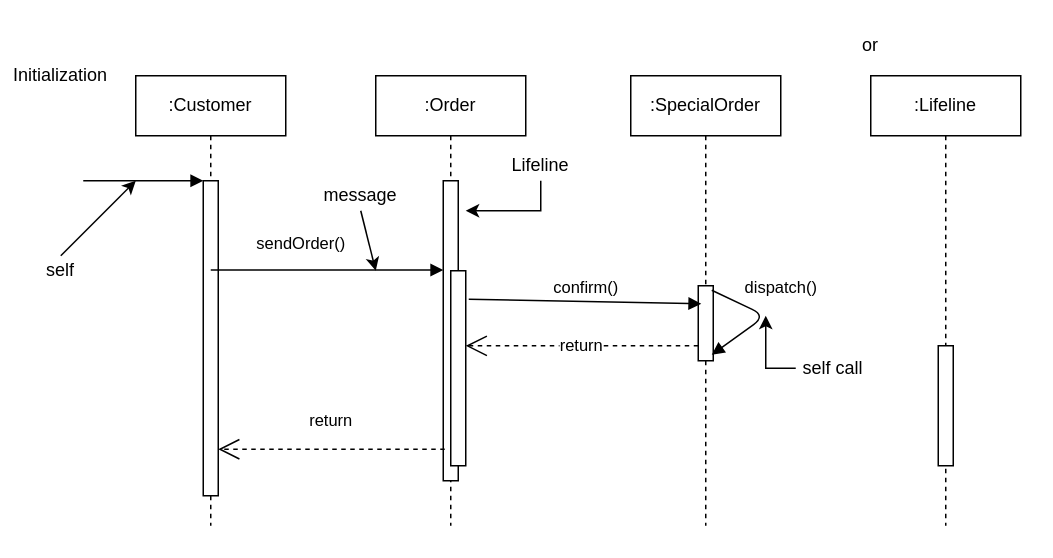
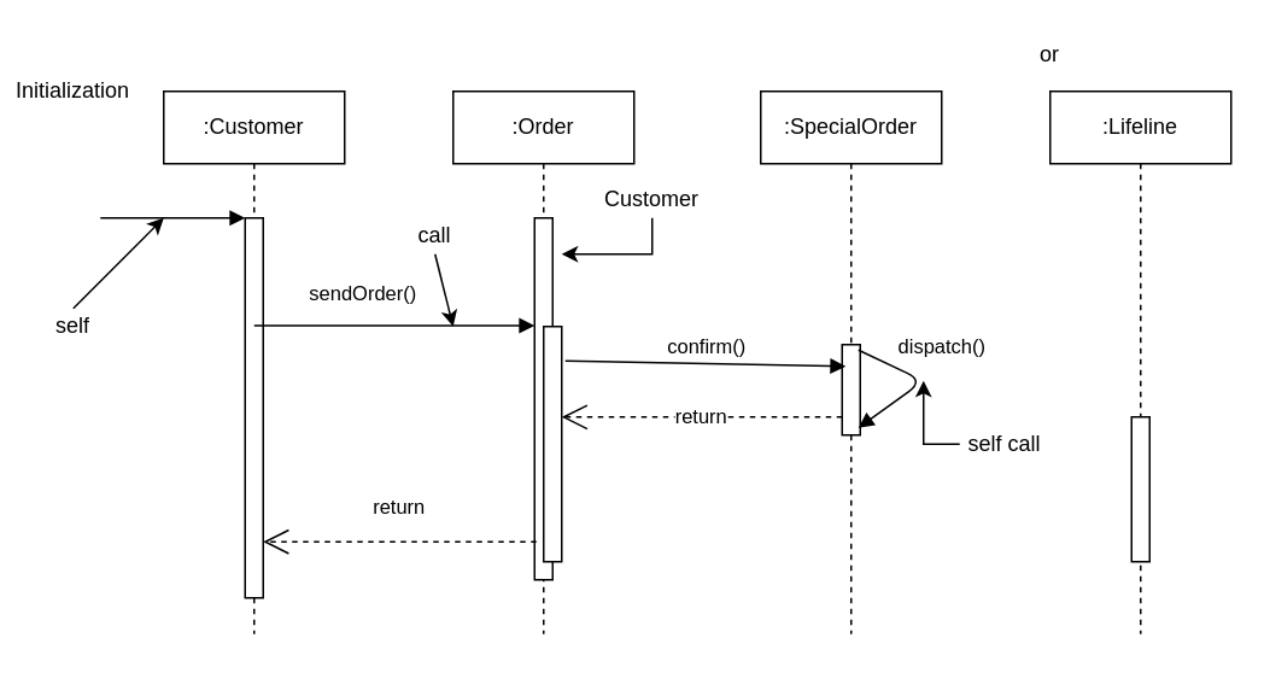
  <mxCell id="0" />
  <mxCell id="1" parent="0" />
  <mxCell id="2" value=":Customer" style="shape=umlLifeline;perimeter=lifelinePerimeter;whiteSpace=wrap;html=1;container=1;collapsible=0;recursiveResize=0;outlineConnect=0;" vertex="1" parent="1"><mxGeometry x="90" y="50" width="100" height="300" as="geometry" /></mxCell>
  <mxCell id="3" value="" style="html=1;points=[];perimeter=orthogonalPerimeter;" vertex="1" parent="2"><mxGeometry x="45" y="70" width="10" height="210" as="geometry" /></mxCell>
  <mxCell id="4" value="" style="html=1;verticalAlign=bottom;endArrow=block;" edge="1" parent="2"><mxGeometry width="80" relative="1" as="geometry"><mxPoint x="-35" y="70" as="sourcePoint" /><mxPoint x="45" y="70" as="targetPoint" /><Array as="points"><mxPoint x="-5" y="70" /></Array></mxGeometry></mxCell>
  <mxCell id="5" value=":Order" style="shape=umlLifeline;perimeter=lifelinePerimeter;whiteSpace=wrap;html=1;container=1;collapsible=0;recursiveResize=0;outlineConnect=0;" vertex="1" parent="1"><mxGeometry x="250" y="50" width="100" height="300" as="geometry" /></mxCell>
  <mxCell id="6" value="" style="html=1;points=[];perimeter=orthogonalPerimeter;" vertex="1" parent="5"><mxGeometry x="45" y="70" width="10" height="200" as="geometry" /></mxCell>
  <mxCell id="7" value=":SpecialOrder" style="shape=umlLifeline;perimeter=lifelinePerimeter;whiteSpace=wrap;html=1;container=1;collapsible=0;recursiveResize=0;outlineConnect=0;" vertex="1" parent="1"><mxGeometry x="420" y="50" width="100" height="300" as="geometry" /></mxCell>
  <mxCell id="8" value="" style="html=1;points=[];perimeter=orthogonalPerimeter;" vertex="1" parent="7"><mxGeometry x="45" y="140" width="10" height="50" as="geometry" /></mxCell>
  <mxCell id="9" value="dispatch()" style="html=1;verticalAlign=bottom;endArrow=block;entryX=0.9;entryY=0.92;entryDx=0;entryDy=0;entryPerimeter=0;exitX=0.9;exitY=0.06;exitDx=0;exitDy=0;exitPerimeter=0;" edge="1" parent="7" source="8" target="8"><mxGeometry x="-0.055" y="14" width="80" relative="1" as="geometry"><mxPoint x="70" y="150" as="sourcePoint" /><mxPoint x="130" y="200" as="targetPoint" /><Array as="points"><mxPoint x="90" y="160" /></Array><mxPoint x="2" y="-21" as="offset" /></mxGeometry></mxCell>
  <mxCell id="10" value=":Lifeline" style="shape=umlLifeline;perimeter=lifelinePerimeter;whiteSpace=wrap;html=1;container=1;collapsible=0;recursiveResize=0;outlineConnect=0;" vertex="1" parent="1"><mxGeometry x="580" y="50" width="100" height="300" as="geometry" /></mxCell>
  <mxCell id="11" value="" style="html=1;points=[];perimeter=orthogonalPerimeter;" vertex="1" parent="10"><mxGeometry x="45" y="180" width="10" height="80" as="geometry" /></mxCell>
  <mxCell id="12" value="self" style="text;html=1;strokeColor=none;fillColor=none;align=center;verticalAlign=middle;whiteSpace=wrap;rounded=0;" vertex="1" parent="1"><mxGeometry x="20" y="170" width="40" height="20" as="geometry" /></mxCell>
  <mxCell id="13" value="" style="endArrow=classic;html=1;" edge="1" parent="1"><mxGeometry width="50" height="50" relative="1" as="geometry"><mxPoint x="40" y="170" as="sourcePoint" /><mxPoint x="90" y="120" as="targetPoint" /></mxGeometry></mxCell>
  <mxCell id="14" value="Initialization" style="text;html=1;strokeColor=none;fillColor=none;align=center;verticalAlign=middle;whiteSpace=wrap;rounded=0;" vertex="1" parent="1"><mxGeometry x="20" y="40" width="40" height="20" as="geometry" /></mxCell>
  <mxCell id="15" value="sendOrder()" style="html=1;verticalAlign=bottom;endArrow=block;" edge="1" parent="1" target="6"><mxGeometry x="-0.226" y="10" width="80" relative="1" as="geometry"><mxPoint x="140" y="179.5" as="sourcePoint" /><mxPoint x="240" y="180" as="targetPoint" /><mxPoint y="1" as="offset" /></mxGeometry></mxCell>
- <mxCell id="16" value="message" style="text;html=1;strokeColor=none;fillColor=none;align=center;verticalAlign=middle;whiteSpace=wrap;rounded=0;" vertex="1" parent="1"><mxGeometry x="220" y="120" width="40" height="20" as="geometry" /></mxCell>
+ <mxCell id="16" value="call" style="text;html=1;strokeColor=none;fillColor=none;align=center;verticalAlign=middle;whiteSpace=wrap;rounded=0;" vertex="1" parent="1"><mxGeometry x="220" y="120" width="40" height="20" as="geometry" /></mxCell>
  <mxCell id="17" value="" style="endArrow=classic;html=1;exitX=0.5;exitY=1;exitDx=0;exitDy=0;" edge="1" parent="1" source="16"><mxGeometry width="50" height="50" relative="1" as="geometry"><mxPoint x="410" y="250" as="sourcePoint" /><mxPoint x="250" y="180" as="targetPoint" /></mxGeometry></mxCell>
  <mxCell id="18" value="return" style="endArrow=open;endSize=12;dashed=1;html=1;exitX=0.1;exitY=0.895;exitDx=0;exitDy=0;exitPerimeter=0;" edge="1" parent="1" source="6" target="3"><mxGeometry x="0.007" y="-19" width="160" relative="1" as="geometry"><mxPoint x="290" y="271" as="sourcePoint" /><mxPoint x="520" y="230" as="targetPoint" /><mxPoint as="offset" /></mxGeometry></mxCell>
  <mxCell id="19" value="" style="html=1;points=[];perimeter=orthogonalPerimeter;" vertex="1" parent="1"><mxGeometry x="300" y="180" width="10" height="130" as="geometry" /></mxCell>
  <mxCell id="20" value="confirm()" style="html=1;verticalAlign=bottom;endArrow=block;exitX=1.2;exitY=0.146;exitDx=0;exitDy=0;exitPerimeter=0;" edge="1" parent="1" source="19"><mxGeometry width="80" relative="1" as="geometry"><mxPoint x="400" y="230" as="sourcePoint" /><mxPoint x="467" y="202" as="targetPoint" /></mxGeometry></mxCell>
  <mxCell id="21" value="return" style="endArrow=open;endSize=12;dashed=1;html=1;entryX=1;entryY=0.385;entryDx=0;entryDy=0;entryPerimeter=0;" edge="1" parent="1" source="8" target="19"><mxGeometry width="160" relative="1" as="geometry"><mxPoint x="460" y="230" as="sourcePoint" /><mxPoint x="520" y="230" as="targetPoint" /></mxGeometry></mxCell>
  <mxCell id="22" style="edgeStyle=orthogonalEdgeStyle;rounded=0;orthogonalLoop=1;jettySize=auto;html=1;" edge="1" parent="1" source="23"><mxGeometry relative="1" as="geometry"><mxPoint x="510" y="210" as="targetPoint" /></mxGeometry></mxCell>
  <mxCell id="23" value="self call" style="text;html=1;strokeColor=none;fillColor=none;align=center;verticalAlign=middle;whiteSpace=wrap;rounded=0;" vertex="1" parent="1"><mxGeometry x="530" y="235" width="50" height="20" as="geometry" /></mxCell>
  <mxCell id="24" style="edgeStyle=orthogonalEdgeStyle;rounded=0;orthogonalLoop=1;jettySize=auto;html=1;" edge="1" parent="1" source="25"><mxGeometry relative="1" as="geometry"><mxPoint x="310" y="140" as="targetPoint" /><Array as="points"><mxPoint x="360" y="140" /></Array></mxGeometry></mxCell>
- <mxCell id="25" value="Lifeline" style="text;html=1;strokeColor=none;fillColor=none;align=center;verticalAlign=middle;whiteSpace=wrap;rounded=0;" vertex="1" parent="1"><mxGeometry x="340" y="100" width="40" height="20" as="geometry" /></mxCell>
+ <mxCell id="25" value="Customer" style="text;html=1;strokeColor=none;fillColor=none;align=center;verticalAlign=middle;whiteSpace=wrap;rounded=0;" vertex="1" parent="1"><mxGeometry x="340" y="100" width="40" height="20" as="geometry" /></mxCell>
  <mxCell id="26" value="or" style="text;html=1;strokeColor=none;fillColor=none;align=center;verticalAlign=middle;whiteSpace=wrap;rounded=0;" vertex="1" parent="1"><mxGeometry x="560" y="20" width="40" height="20" as="geometry" /></mxCell>
